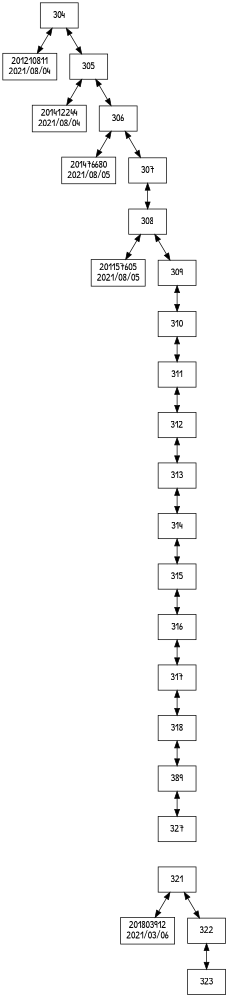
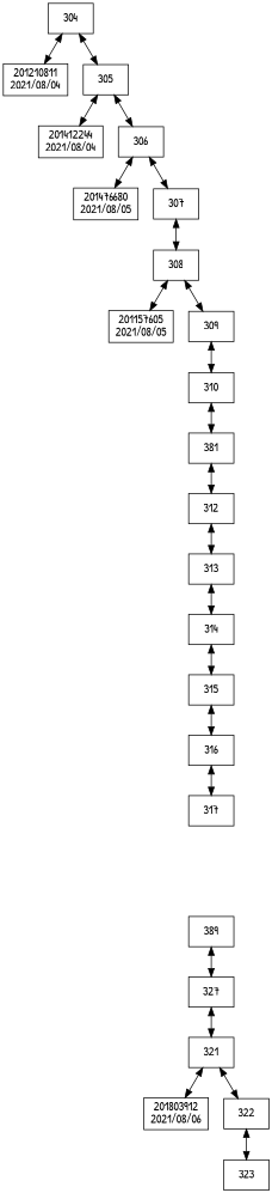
  digraph {
    compound=true
    fontname="Patrick Hand"
    rankdir=TB
    node [fontname="Patrick Hand" shape=box]
    edge [dir=both fontname="Patrick Hand"]
    n1 [label=304]
    n2 [label="201210811\n2021/08/04"]
    n3 [label=305]
    n4 [label="201412244\n2021/08/04"]
    n5 [label=306]
    n6 [label="201476680\n2021/08/05"]
    n7 [label=307]
    n8 [label=308]
    n9 [label="201157605\n2021/08/05"]
    n10 [label=309]
    n11 [label=310]
-   n12 [label=311]
+   n12 [label=381]
    n13 [label=312]
    n14 [label=313]
    n15 [label=314]
    n16 [label=315]
    n17 [label=316]
    n18 [label=317]
-   n19 [label=318]
    n20 [label=389]
    n21 [label=327]
    n22 [label=321]
-   n23 [label="201803912\n2021/03/06"]
+   n23 [label="201803912\n2021/08/06"]
    n24 [label=322]
    n25 [label=323]
    n1 -> n2
    n1 -> n3
    n3 -> n4
    n3 -> n5
    n5 -> n6
    n5 -> n7
    n7 -> n8
    n8 -> n9
    n8 -> n10
    n10 -> n11
    n11 -> n12
    n12 -> n13
    n13 -> n14
    n14 -> n15
    n15 -> n16
    n16 -> n17
    n17 -> n18
-   n18 -> n19
-   n19 -> n20
    n20 -> n21
+   n21 -> n22
    n22 -> n23
    n22 -> n24
    n24 -> n25
  }
